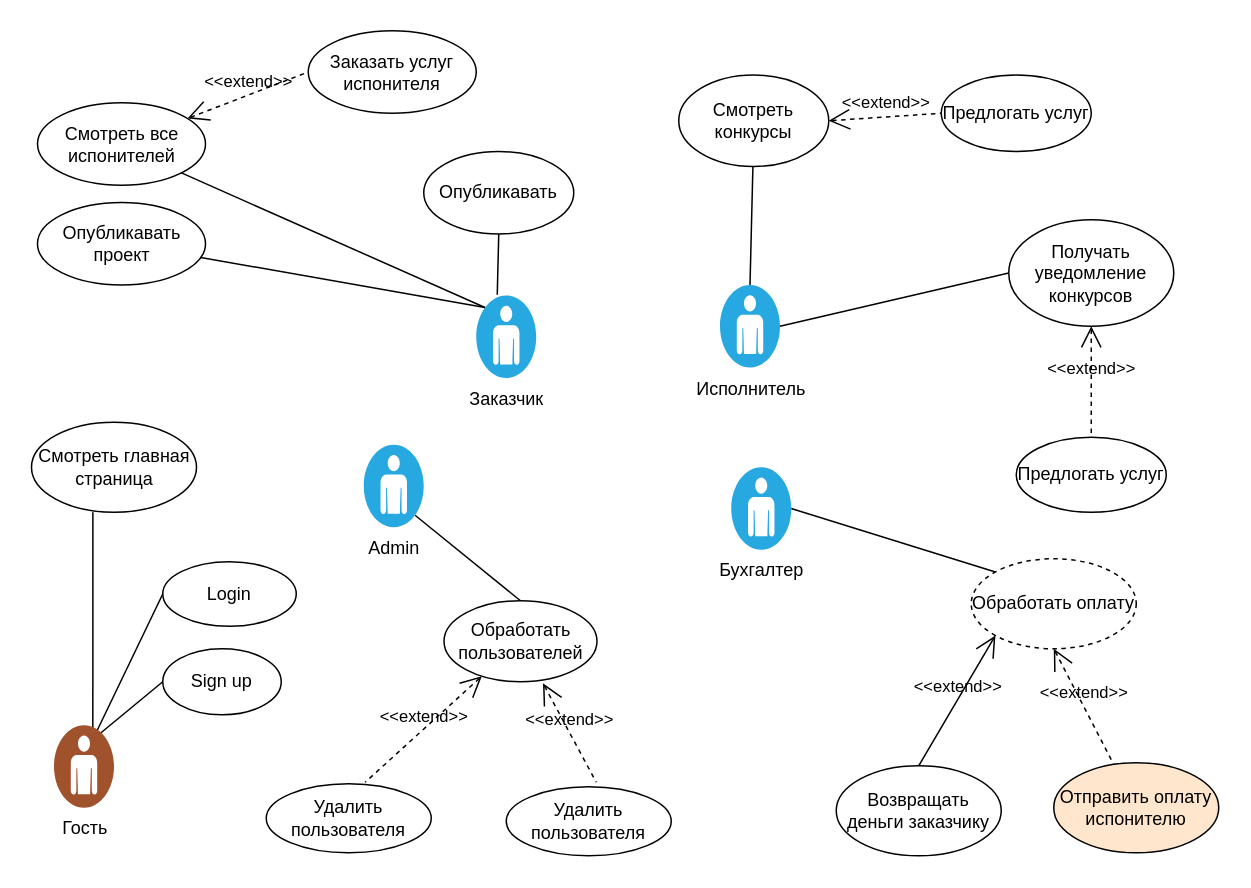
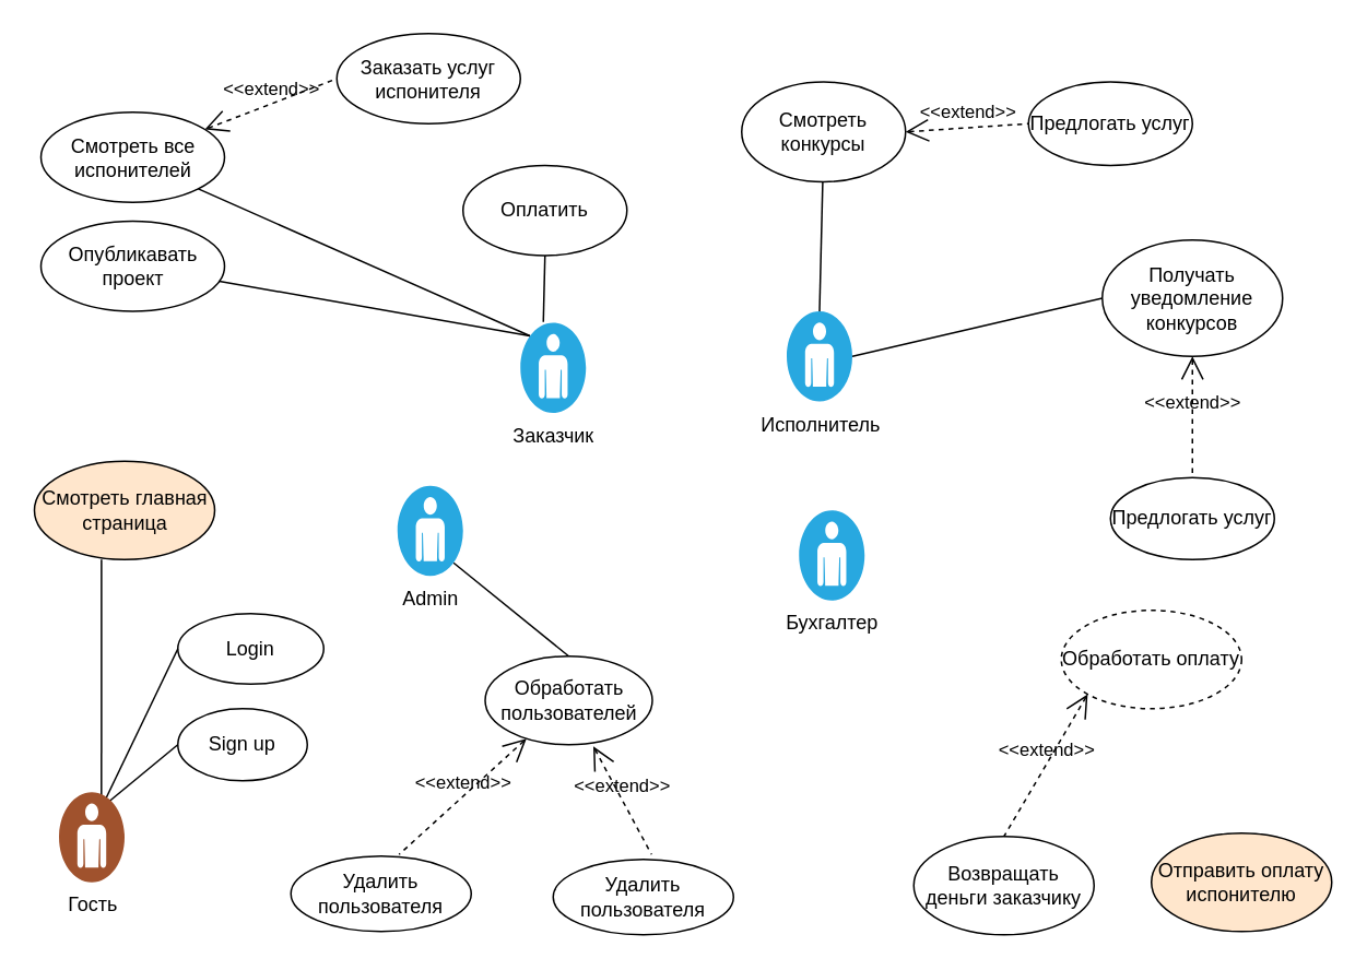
  <mxCell id="0" />
  <mxCell id="1" parent="0" />
- <mxCell id="2" value="Смотреть главная страница" style="ellipse;whiteSpace=wrap;html=1;" parent="1" vertex="1"><mxGeometry x="20.5" y="281" width="110" height="60" as="geometry" /></mxCell>
+ <mxCell id="2" value="Смотреть главная страница" style="ellipse;whiteSpace=wrap;html=1;fillColor=#ffe6cc;" parent="1" vertex="1"><mxGeometry x="20.5" y="281" width="110" height="60" as="geometry" /></mxCell>
  <mxCell id="3" value="Login" style="ellipse;whiteSpace=wrap;html=1;" parent="1" vertex="1"><mxGeometry x="108" y="374" width="89" height="43" as="geometry" /></mxCell>
  <mxCell id="4" value="Sign up" style="ellipse;whiteSpace=wrap;html=1;" parent="1" vertex="1"><mxGeometry x="108" y="432" width="79" height="44" as="geometry" /></mxCell>
  <mxCell id="5" value="" style="endArrow=none;html=1;exitX=0.87;exitY=0.65;exitDx=0;exitDy=0;exitPerimeter=0;entryX=0.372;entryY=1;entryDx=0;entryDy=0;entryPerimeter=0;" parent="1" target="2" edge="1"><mxGeometry width="50" height="50" relative="1" as="geometry"><mxPoint x="61.39" y="492.5" as="sourcePoint" /><mxPoint x="94" y="351" as="targetPoint" /></mxGeometry></mxCell>
  <mxCell id="6" value="" style="endArrow=none;html=1;exitX=0.87;exitY=0.65;exitDx=0;exitDy=0;exitPerimeter=0;entryX=0;entryY=0.5;entryDx=0;entryDy=0;" parent="1" target="3" edge="1"><mxGeometry width="50" height="50" relative="1" as="geometry"><mxPoint x="61.39" y="492.5" as="sourcePoint" /><mxPoint x="147" y="386" as="targetPoint" /></mxGeometry></mxCell>
  <mxCell id="7" value="" style="endArrow=none;html=1;exitX=0.87;exitY=0.65;exitDx=0;exitDy=0;exitPerimeter=0;entryX=0;entryY=0.5;entryDx=0;entryDy=0;" parent="1" target="4" edge="1"><mxGeometry width="50" height="50" relative="1" as="geometry"><mxPoint x="61.39" y="492.5" as="sourcePoint" /><mxPoint x="167" y="386" as="targetPoint" /></mxGeometry></mxCell>
  <mxCell id="8" value="Опубликавать проект" style="ellipse;whiteSpace=wrap;html=1;" parent="1" vertex="1"><mxGeometry x="24.5" y="134.5" width="112" height="55" as="geometry" /></mxCell>
  <mxCell id="9" value="Смотреть конкурсы" style="ellipse;whiteSpace=wrap;html=1;" parent="1" vertex="1"><mxGeometry x="452" y="49.5" width="100" height="61" as="geometry" /></mxCell>
  <mxCell id="10" value="Предлогать услуг" style="ellipse;whiteSpace=wrap;html=1;" parent="1" vertex="1"><mxGeometry x="627" y="49.5" width="100" height="51" as="geometry" /></mxCell>
  <mxCell id="11" value="Получать уведомление конкурсов" style="ellipse;whiteSpace=wrap;html=1;" parent="1" vertex="1"><mxGeometry x="672" y="146" width="110" height="71" as="geometry" /></mxCell>
  <mxCell id="12" value="Предлогать услуг" style="ellipse;whiteSpace=wrap;html=1;" parent="1" vertex="1"><mxGeometry x="677" y="291" width="100" height="50" as="geometry" /></mxCell>
  <mxCell id="13" value="Заказчик" style="verticalLabelPosition=bottom;html=1;fillColor=#28A8E0;verticalAlign=top;points=[[0.145,0.145,0],[0.856,0.145,0],[0.855,0.855,0],[0.145,0.855,0],[0.5,0,0], [1,0.5,0], [0.5,1,0],[0,0.5,0]];pointerEvents=1;align=center;shape=mxgraph.cisco_safe.capability.user;" parent="1" vertex="1"><mxGeometry x="317" y="196.5" width="40" height="55" as="geometry" /></mxCell>
- <mxCell id="14" value="Опубликавать" style="ellipse;whiteSpace=wrap;html=1;" parent="1" vertex="1"><mxGeometry x="282" y="100.5" width="100" height="55" as="geometry" /></mxCell>
+ <mxCell id="14" value="Оплатить" style="ellipse;whiteSpace=wrap;html=1;" parent="1" vertex="1"><mxGeometry x="282" y="100.5" width="100" height="55" as="geometry" /></mxCell>
  <mxCell id="15" value="Обработать пользователей" style="ellipse;whiteSpace=wrap;html=1;" parent="1" vertex="1"><mxGeometry x="295.5" y="400" width="102" height="54" as="geometry" /></mxCell>
  <mxCell id="16" value="Удалить пользователя" style="ellipse;whiteSpace=wrap;html=1;" parent="1" vertex="1"><mxGeometry x="177" y="522" width="110" height="46" as="geometry" /></mxCell>
  <mxCell id="17" value="Обработать оплату" style="ellipse;whiteSpace=wrap;html=1;dashed=1;" parent="1" vertex="1"><mxGeometry x="647" y="372" width="110" height="60" as="geometry" /></mxCell>
  <mxCell id="18" value="Возвращать деньги заказчику" style="ellipse;whiteSpace=wrap;html=1;" parent="1" vertex="1"><mxGeometry x="557" y="510" width="110" height="60" as="geometry" /></mxCell>
  <mxCell id="19" value="Отправить оплату испонителю" style="ellipse;whiteSpace=wrap;html=1;fillColor=#ffe6cc;" parent="1" vertex="1"><mxGeometry x="702" y="508" width="110" height="60" as="geometry" /></mxCell>
  <mxCell id="20" value="Удалить пользователя" style="ellipse;whiteSpace=wrap;html=1;" parent="1" vertex="1"><mxGeometry x="337" y="524" width="110" height="46" as="geometry" /></mxCell>
- <mxCell id="21" value="" style="endArrow=none;html=1;entryX=1;entryY=0.5;entryDx=0;entryDy=0;entryPerimeter=0;exitX=0;exitY=0;exitDx=0;exitDy=0;" parent="1" source="17" target="40" edge="1"><mxGeometry width="50" height="50" relative="1" as="geometry"><mxPoint x="547" y="396" as="sourcePoint" /><mxPoint x="513.25" y="323.5" as="targetPoint" /></mxGeometry></mxCell>
- <mxCell id="22" value="&amp;lt;&amp;lt;extend&amp;gt;&amp;gt;" style="edgeStyle=none;html=1;startArrow=open;endArrow=none;startSize=12;verticalAlign=bottom;dashed=0;labelBackgroundColor=none;entryX=0.5;entryY=0;entryDx=0;entryDy=0;exitX=0;exitY=1;exitDx=0;exitDy=0;" parent="1" source="17" target="18" edge="1"><mxGeometry width="160" relative="1" as="geometry"><mxPoint x="413" y="416" as="sourcePoint" /><mxPoint x="573" y="416" as="targetPoint" /></mxGeometry></mxCell>
- <mxCell id="23" value="&amp;lt;&amp;lt;extend&amp;gt;&amp;gt;" style="edgeStyle=none;html=1;startArrow=open;endArrow=none;startSize=12;verticalAlign=bottom;dashed=1;labelBackgroundColor=none;exitX=0.5;exitY=1;exitDx=0;exitDy=0;" parent="1" source="17" target="19" edge="1"><mxGeometry width="160" relative="1" as="geometry"><mxPoint x="673.109" y="433.213" as="sourcePoint" /><mxPoint x="622" y="520" as="targetPoint" /></mxGeometry></mxCell>
+ <mxCell id="22" value="&amp;lt;&amp;lt;extend&amp;gt;&amp;gt;" style="edgeStyle=none;html=1;startArrow=open;endArrow=none;startSize=12;verticalAlign=bottom;dashed=1;labelBackgroundColor=none;entryX=0.5;entryY=0;entryDx=0;entryDy=0;exitX=0;exitY=1;exitDx=0;exitDy=0;" parent="1" source="17" target="18" edge="1"><mxGeometry width="160" relative="1" as="geometry"><mxPoint x="413" y="416" as="sourcePoint" /><mxPoint x="573" y="416" as="targetPoint" /></mxGeometry></mxCell>
  <mxCell id="24" value="&amp;lt;&amp;lt;extend&amp;gt;&amp;gt;" style="edgeStyle=none;html=1;startArrow=open;endArrow=none;startSize=12;verticalAlign=bottom;dashed=1;labelBackgroundColor=none;entryX=0.6;entryY=-0.022;entryDx=0;entryDy=0;entryPerimeter=0;" parent="1" source="15" target="16" edge="1"><mxGeometry width="160" relative="1" as="geometry"><mxPoint x="327" y="456" as="sourcePoint" /><mxPoint x="267" y="522" as="targetPoint" /></mxGeometry></mxCell>
  <mxCell id="25" value="&amp;lt;&amp;lt;extend&amp;gt;&amp;gt;" style="edgeStyle=none;html=1;startArrow=open;endArrow=none;startSize=12;verticalAlign=bottom;dashed=1;labelBackgroundColor=none;exitX=0.647;exitY=1.019;exitDx=0;exitDy=0;exitPerimeter=0;" parent="1" source="15" edge="1"><mxGeometry width="160" relative="1" as="geometry"><mxPoint x="341.938" y="452.092" as="sourcePoint" /><mxPoint x="397" y="521" as="targetPoint" /></mxGeometry></mxCell>
  <mxCell id="26" value="" style="endArrow=none;html=1;entryX=0;entryY=0.5;entryDx=0;entryDy=0;exitX=1;exitY=0.5;exitDx=0;exitDy=0;exitPerimeter=0;" parent="1" source="27" target="11" edge="1"><mxGeometry width="50" height="50" relative="1" as="geometry"><mxPoint x="634.005" y="276.5" as="sourcePoint" /><mxPoint x="617" y="236" as="targetPoint" /></mxGeometry></mxCell>
  <mxCell id="27" value="Исполнитель" style="verticalLabelPosition=bottom;html=1;fillColor=#28A8E0;verticalAlign=top;points=[[0.145,0.145,0],[0.856,0.145,0],[0.855,0.855,0],[0.145,0.855,0],[0.5,0,0], [1,0.5,0], [0.5,1,0],[0,0.5,0]];pointerEvents=1;align=center;shape=mxgraph.cisco_safe.capability.user;" parent="1" vertex="1"><mxGeometry x="479.5" y="189.5" width="40" height="55" as="geometry" /></mxCell>
  <mxCell id="28" value="" style="endArrow=none;html=1;entryX=0.5;entryY=1;entryDx=0;entryDy=0;" parent="1" target="14" edge="1"><mxGeometry width="50" height="50" relative="1" as="geometry"><mxPoint x="331" y="196" as="sourcePoint" /><mxPoint x="317" y="156" as="targetPoint" /></mxGeometry></mxCell>
  <mxCell id="29" value="" style="endArrow=none;html=1;entryX=0.145;entryY=0.145;entryDx=0;entryDy=0;entryPerimeter=0;" parent="1" source="8" target="13" edge="1"><mxGeometry width="50" height="50" relative="1" as="geometry"><mxPoint x="237" y="206" as="sourcePoint" /><mxPoint x="327" y="216" as="targetPoint" /></mxGeometry></mxCell>
  <mxCell id="30" value="" style="endArrow=none;html=1;exitX=0.5;exitY=0;exitDx=0;exitDy=0;exitPerimeter=0;" parent="1" source="27" target="9" edge="1"><mxGeometry width="50" height="50" relative="1" as="geometry"><mxPoint x="507" y="196" as="sourcePoint" /><mxPoint x="557" y="146" as="targetPoint" /></mxGeometry></mxCell>
  <mxCell id="31" value="&amp;lt;&amp;lt;extend&amp;gt;&amp;gt;" style="edgeStyle=none;html=1;startArrow=open;endArrow=none;startSize=12;verticalAlign=bottom;dashed=1;labelBackgroundColor=none;entryX=0.5;entryY=0;entryDx=0;entryDy=0;" parent="1" source="11" target="12" edge="1"><mxGeometry width="160" relative="1" as="geometry"><mxPoint x="557" y="256" as="sourcePoint" /><mxPoint x="717" y="256" as="targetPoint" /></mxGeometry></mxCell>
  <mxCell id="32" value="" style="endArrow=none;html=1;exitX=0.5;exitY=0;exitDx=0;exitDy=0;entryX=0.855;entryY=0.855;entryDx=0;entryDy=0;entryPerimeter=0;" parent="1" source="15" target="39" edge="1"><mxGeometry width="50" height="50" relative="1" as="geometry"><mxPoint x="397" y="396" as="sourcePoint" /><mxPoint x="348" y="376" as="targetPoint" /></mxGeometry></mxCell>
  <mxCell id="33" value="&amp;lt;&amp;lt;extend&amp;gt;&amp;gt;" style="edgeStyle=none;html=1;startArrow=open;endArrow=none;startSize=12;verticalAlign=bottom;dashed=1;labelBackgroundColor=none;exitX=1;exitY=0.5;exitDx=0;exitDy=0;entryX=0;entryY=0.5;entryDx=0;entryDy=0;" parent="1" source="9" target="10" edge="1"><mxGeometry width="160" relative="1" as="geometry"><mxPoint x="587" y="26" as="sourcePoint" /><mxPoint x="747" y="26" as="targetPoint" /></mxGeometry></mxCell>
  <mxCell id="34" value="Смотреть все испонителей" style="ellipse;whiteSpace=wrap;html=1;" parent="1" vertex="1"><mxGeometry x="24.5" y="68" width="112" height="55" as="geometry" /></mxCell>
  <mxCell id="35" value="" style="endArrow=none;html=1;exitX=1;exitY=1;exitDx=0;exitDy=0;entryX=0.145;entryY=0.145;entryDx=0;entryDy=0;entryPerimeter=0;" parent="1" source="34" target="13" edge="1"><mxGeometry width="50" height="50" relative="1" as="geometry"><mxPoint x="167" y="156" as="sourcePoint" /><mxPoint x="217" y="106" as="targetPoint" /></mxGeometry></mxCell>
  <mxCell id="36" value="&lt;br&gt;Заказать услуг испонителя&lt;br&gt;&lt;span style=&quot;font-family: &amp;#34;helvetica&amp;#34; , &amp;#34;arial&amp;#34; , sans-serif ; font-size: 0px ; white-space: nowrap&quot;&gt;%3CmxGraphModel%3E%3Croot%3E%3CmxCell%20id%3D%220%22%2F%3E%3CmxCell%20id%3D%221%22%20parent%3D%220%22%2F%3E%3CmxCell%20id%3D%222%22%20value%3D%22%D0%A1%D0%BC%D0%BE%D1%82%D1%80%D0%B5%D1%82%D1%8C%20%D0%B2%D1%81%D0%B5%20%D0%B8%D1%81%D0%BF%D0%BE%D0%BD%D0%B8%D1%82%D0%B5%D0%BB%D0%B5%D0%B9%22%20style%3D%22ellipse%3BwhiteSpace%3Dwrap%3Bhtml%3D1%3B%22%20vertex%3D%221%22%20parent%3D%221%22%3E%3CmxGeometry%20x%3D%2227.5%22%20y%3D%22142%22%20width%3D%22112%22%20height%3D%2255%22%20as%3D%22geometry%22%2F%3E%3C%2FmxCell%3E%3C%2Froot%3E%3C%2FmxGraphModel%3E&lt;/span&gt;&lt;span style=&quot;font-family: &amp;#34;helvetica&amp;#34; , &amp;#34;arial&amp;#34; , sans-serif ; font-size: 0px ; white-space: nowrap&quot;&gt;%3CmxGraphModel%3E%3Croot%3E%3CmxCell%20id%3D%220%22%2F%3E%3CmxCell%20id%3D%221%22%20parent%3D%220%22%2F%3E%3CmxCell%20id%3D%222%22%20value%3D%22%D0%A1%D0%BC%D0%BE%D1%82%D1%80%D0%B5%D1%82%D1%8C%20%D0%B2%D1%81%D0%B5%20%D0%B8%D1%81%D0%BF%D0%BE%D0%BD%D0%B8%D1%82%D0%B5%D0%BB%D0%B5%D0%B9%22%20style%3D%22ellipse%3BwhiteSpace%3Dwrap%3Bhtml%3D1%3B%22%20vertex%3D%221%22%20parent%3D%221%22%3E%3CmxGeometry%20x%3D%2227.5%22%20y%3D%22142%22%20width%3D%22112%22%20height%3D%2255%22%20as%3D%22geometry%22%2F%3E%3C%2FmxCell%3E%3C%2Froot%3E%3C%2FmxGraphModel%3E&lt;/span&gt;" style="ellipse;whiteSpace=wrap;html=1;" parent="1" vertex="1"><mxGeometry x="205" y="20" width="112" height="55" as="geometry" /></mxCell>
  <mxCell id="37" value="&amp;lt;&amp;lt;extend&amp;gt;&amp;gt;" style="edgeStyle=none;html=1;startArrow=open;endArrow=none;startSize=12;verticalAlign=bottom;dashed=1;labelBackgroundColor=none;entryX=0;entryY=0.5;entryDx=0;entryDy=0;" parent="1" source="34" target="36" edge="1"><mxGeometry width="160" relative="1" as="geometry"><mxPoint x="99" y="27.5" as="sourcePoint" /><mxPoint x="174" y="22.5" as="targetPoint" /></mxGeometry></mxCell>
  <mxCell id="38" value="&lt;font color=&quot;#000000&quot;&gt;Гость&lt;/font&gt;" style="verticalLabelPosition=bottom;html=1;fillColor=#a0522d;verticalAlign=top;points=[[0.145,0.145,0],[0.856,0.145,0],[0.855,0.855,0],[0.145,0.855,0],[0.5,0,0], [1,0.5,0], [0.5,1,0],[0,0.5,0]];pointerEvents=1;align=center;shape=mxgraph.cisco_safe.capability.user;strokeColor=#6D1F00;fontColor=#ffffff;" parent="1" vertex="1"><mxGeometry x="35.5" y="483" width="40" height="55" as="geometry" /></mxCell>
  <mxCell id="39" value="Admin" style="verticalLabelPosition=bottom;html=1;fillColor=#28A8E0;verticalAlign=top;points=[[0.145,0.145,0],[0.856,0.145,0],[0.855,0.855,0],[0.145,0.855,0],[0.5,0,0], [1,0.5,0], [0.5,1,0],[0,0.5,0]];pointerEvents=1;align=center;shape=mxgraph.cisco_safe.capability.user;" parent="1" vertex="1"><mxGeometry x="242" y="296" width="40" height="55" as="geometry" /></mxCell>
  <mxCell id="40" value="Бухгалтер" style="verticalLabelPosition=bottom;html=1;fillColor=#28A8E0;verticalAlign=top;points=[[0.145,0.145,0],[0.856,0.145,0],[0.855,0.855,0],[0.145,0.855,0],[0.5,0,0], [1,0.5,0], [0.5,1,0],[0,0.5,0]];pointerEvents=1;align=center;shape=mxgraph.cisco_safe.capability.user;" parent="1" vertex="1"><mxGeometry x="487" y="311" width="40" height="55" as="geometry" /></mxCell>
